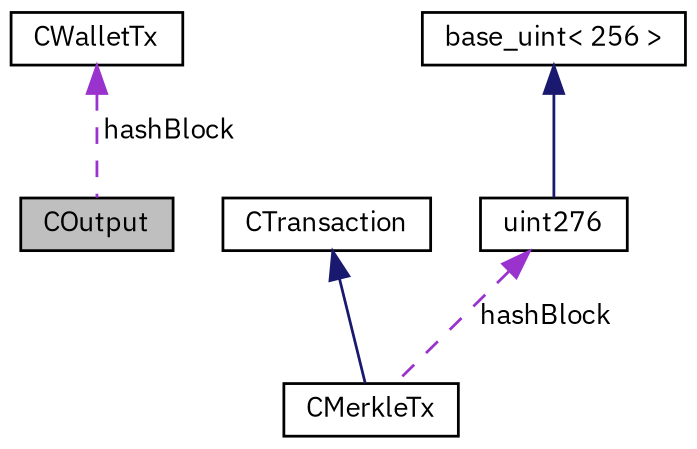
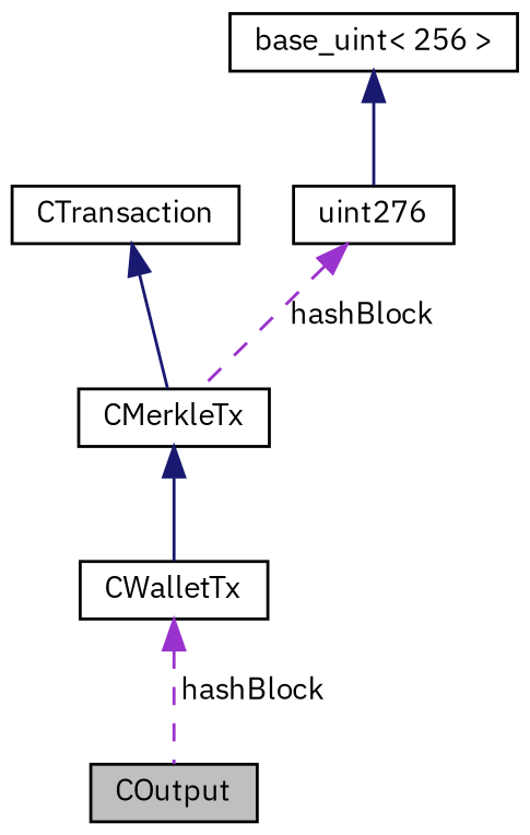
  digraph {
    fontname="IBM Plex Sans"
    node [color=black fillcolor=white fontname="IBM Plex Sans" fontsize=10 shape=record style=filled]
    edge [color=midnightblue dir=back fontname="IBM Plex Sans" fontsize=10 labelfontname=Helvetica labelfontsize=10 style=solid]
    n1 [fillcolor=grey75 fontcolor=black height=0.2 label=COutput width=0.4]
    n2 [height=0.2 label=CWalletTx width=0.4]
    n3 [height=0.2 label=CMerkleTx width=0.4]
    n4 [height=0.2 label=CTransaction width=0.4]
    n5 [height=0.2 label=uint276 width=0.4]
    n6 [height=0.2 label="base_uint\< 256 \>" width=0.4]
    n2 -> n1 [color=darkorchid3 label=" hashBlock" style=dashed]
+   n3 -> n2
    n4 -> n3
    n5 -> n3 [color=darkorchid3 label=" hashBlock" style=dashed]
    n6 -> n5
  }
